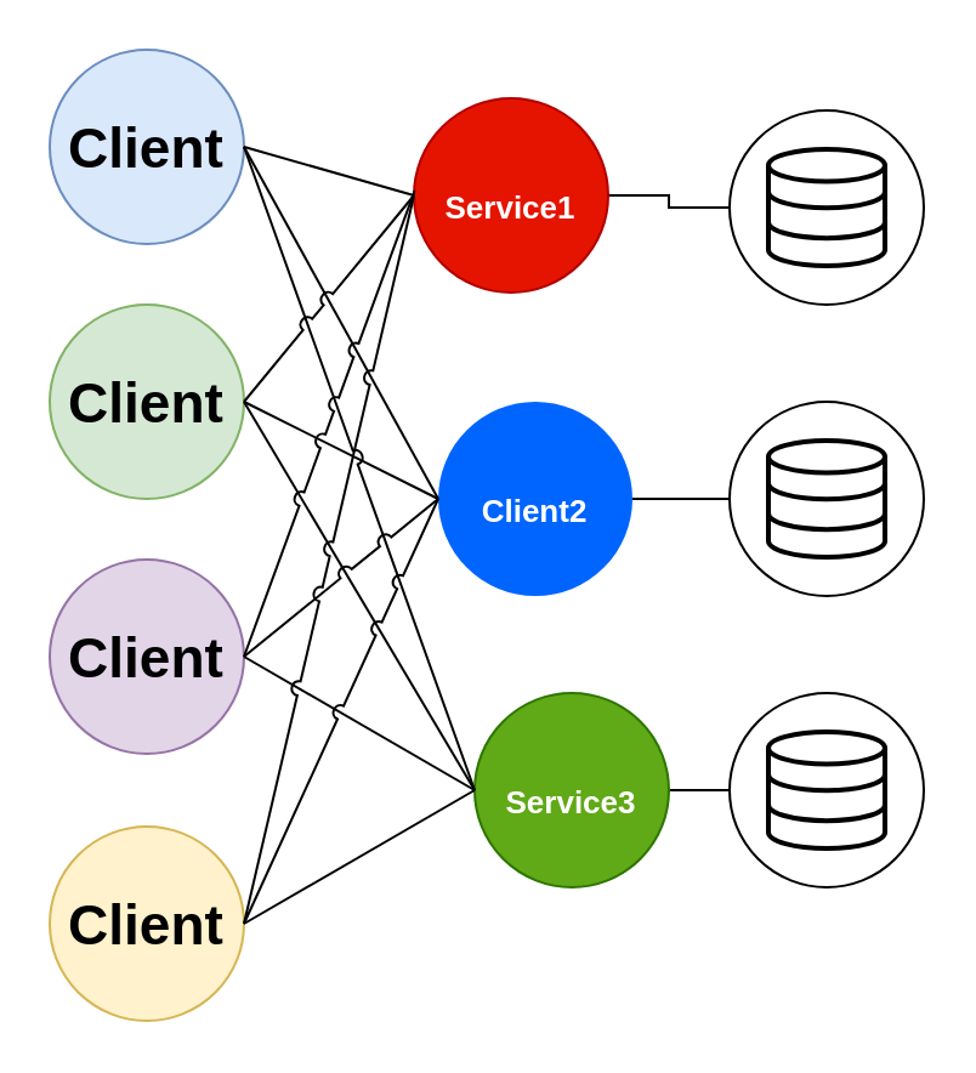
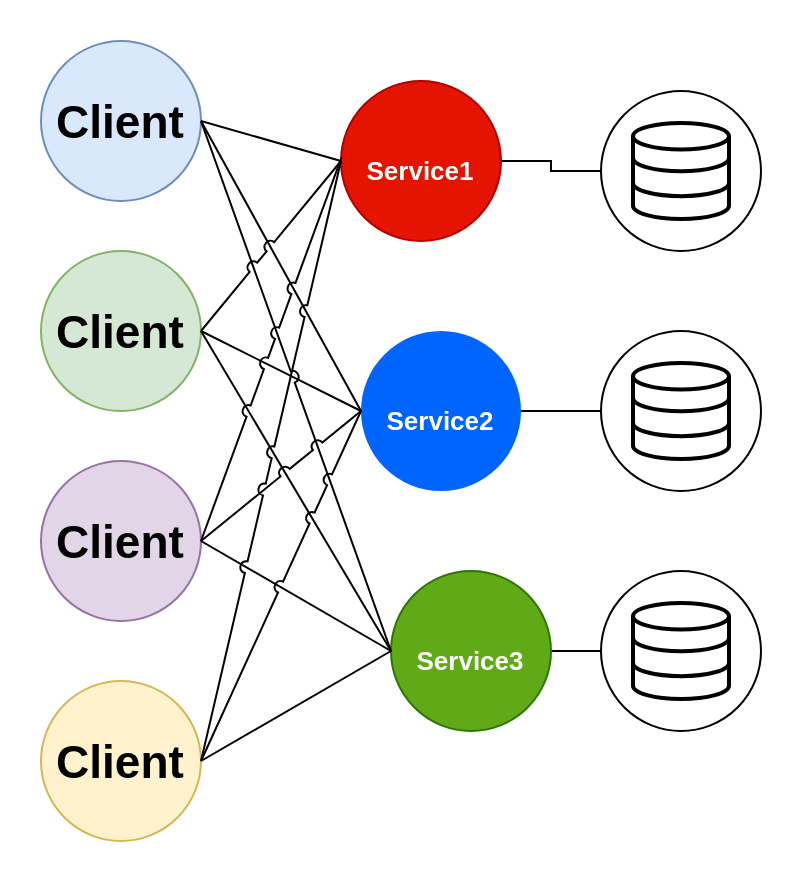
  <mxCell id="0" />
  <mxCell id="1" parent="0" />
  <mxCell id="2" value="" style="group" vertex="1" connectable="0" parent="1"><mxGeometry x="300" y="45" width="80" height="80" as="geometry" /></mxCell>
  <mxCell id="3" value="" style="html=1;verticalLabelPosition=bottom;align=center;labelBackgroundColor=#ffffff;verticalAlign=top;strokeWidth=2;strokeColor=#000000;shadow=0;dashed=0;shape=mxgraph.ios7.icons.data;" vertex="1" parent="2"><mxGeometry x="16" y="16" width="48" height="48" as="geometry" /></mxCell>
  <mxCell id="4" value="" style="shape=ellipse;html=1;dashed=0;whitespace=wrap;aspect=fixed;perimeter=ellipsePerimeter;fillColor=none;" vertex="1" parent="2"><mxGeometry width="80" height="80" as="geometry" /></mxCell>
  <mxCell id="5" value="" style="group" vertex="1" connectable="0" parent="1"><mxGeometry x="20" y="20" width="80" height="400" as="geometry" /></mxCell>
  <mxCell id="6" value="&lt;font style=&quot;font-size: 23px&quot;&gt;Client&lt;/font&gt;" style="shape=ellipse;fillColor=#dae8fc;strokeColor=#6c8ebf;align=center;verticalAlign=middle;whiteSpace=wrap;fontSize=25;fontStyle=1;html=1" vertex="1" parent="5"><mxGeometry width="80" height="80" as="geometry" /></mxCell>
  <mxCell id="7" value="&lt;font style=&quot;font-size: 23px&quot;&gt;Client&lt;/font&gt;" style="shape=ellipse;fillColor=#d5e8d4;strokeColor=#82b366;align=center;verticalAlign=middle;whiteSpace=wrap;fontSize=25;fontStyle=1;html=1" vertex="1" parent="5"><mxGeometry y="105" width="80" height="80" as="geometry" /></mxCell>
  <mxCell id="8" value="&lt;font style=&quot;font-size: 23px&quot;&gt;Client&lt;/font&gt;" style="shape=ellipse;fillColor=#e1d5e7;strokeColor=#9673a6;align=center;verticalAlign=middle;whiteSpace=wrap;fontSize=25;fontStyle=1;html=1" vertex="1" parent="5"><mxGeometry y="210" width="80" height="80" as="geometry" /></mxCell>
  <mxCell id="9" value="&lt;font style=&quot;font-size: 23px&quot;&gt;Client&lt;/font&gt;" style="shape=ellipse;fillColor=#fff2cc;strokeColor=#d6b656;align=center;verticalAlign=middle;whiteSpace=wrap;fontSize=25;fontStyle=1;html=1" vertex="1" parent="5"><mxGeometry y="320" width="80" height="80" as="geometry" /></mxCell>
  <mxCell id="10" style="edgeStyle=orthogonalEdgeStyle;rounded=0;orthogonalLoop=1;jettySize=auto;html=1;exitX=1;exitY=0.5;exitDx=0;exitDy=0;entryX=0;entryY=0.5;entryDx=0;entryDy=0;endArrow=none;endFill=0;" edge="1" parent="1" source="11" target="18"><mxGeometry relative="1" as="geometry" /></mxCell>
- <mxCell id="11" value="&lt;font style=&quot;font-size: 13px&quot;&gt;Client2&lt;/font&gt;" style="shape=ellipse;fillColor=#0065FF;strokeColor=none;fontColor=#ffffff;align=center;verticalAlign=middle;whiteSpace=wrap;fontSize=25;fontStyle=1;html=1" vertex="1" parent="1"><mxGeometry x="180" y="165" width="80" height="80" as="geometry" /></mxCell>
+ <mxCell id="11" value="&lt;font style=&quot;font-size: 13px&quot;&gt;Service2&lt;/font&gt;" style="shape=ellipse;fillColor=#0065FF;strokeColor=none;fontColor=#ffffff;align=center;verticalAlign=middle;whiteSpace=wrap;fontSize=25;fontStyle=1;html=1" vertex="1" parent="1"><mxGeometry x="180" y="165" width="80" height="80" as="geometry" /></mxCell>
  <mxCell id="12" style="edgeStyle=orthogonalEdgeStyle;rounded=0;orthogonalLoop=1;jettySize=auto;html=1;exitX=1;exitY=0.5;exitDx=0;exitDy=0;entryX=0;entryY=0.5;entryDx=0;entryDy=0;endArrow=none;endFill=0;" edge="1" parent="1" source="13" target="4"><mxGeometry relative="1" as="geometry" /></mxCell>
  <mxCell id="13" value="&lt;font style=&quot;font-size: 13px&quot;&gt;Service1&lt;/font&gt;" style="shape=ellipse;fillColor=#e51400;strokeColor=#B20000;fontColor=#ffffff;align=center;verticalAlign=middle;whiteSpace=wrap;fontSize=25;fontStyle=1;html=1" vertex="1" parent="1"><mxGeometry x="170" y="40" width="80" height="80" as="geometry" /></mxCell>
  <mxCell id="14" style="edgeStyle=orthogonalEdgeStyle;rounded=0;orthogonalLoop=1;jettySize=auto;html=1;exitX=1;exitY=0.5;exitDx=0;exitDy=0;endArrow=none;endFill=0;" edge="1" parent="1" source="15" target="21"><mxGeometry relative="1" as="geometry" /></mxCell>
  <mxCell id="15" value="&lt;span style=&quot;font-size: 13px&quot;&gt;Service3&lt;/span&gt;" style="shape=ellipse;fillColor=#60a917;strokeColor=#2D7600;fontColor=#ffffff;align=center;verticalAlign=middle;whiteSpace=wrap;fontSize=25;fontStyle=1;html=1" vertex="1" parent="1"><mxGeometry x="195" y="285" width="80" height="80" as="geometry" /></mxCell>
  <mxCell id="16" value="" style="group" vertex="1" connectable="0" parent="1"><mxGeometry x="300" y="165" width="80" height="80" as="geometry" /></mxCell>
  <mxCell id="17" value="" style="html=1;verticalLabelPosition=bottom;align=center;labelBackgroundColor=#ffffff;verticalAlign=top;strokeWidth=2;strokeColor=#000000;shadow=0;dashed=0;shape=mxgraph.ios7.icons.data;" vertex="1" parent="16"><mxGeometry x="16" y="16" width="48" height="48" as="geometry" /></mxCell>
  <mxCell id="18" value="" style="shape=ellipse;html=1;dashed=0;whitespace=wrap;aspect=fixed;perimeter=ellipsePerimeter;fillColor=none;" vertex="1" parent="16"><mxGeometry width="80" height="80" as="geometry" /></mxCell>
  <mxCell id="19" value="" style="group" vertex="1" connectable="0" parent="1"><mxGeometry x="300" y="285" width="80" height="80" as="geometry" /></mxCell>
  <mxCell id="20" value="" style="html=1;verticalLabelPosition=bottom;align=center;labelBackgroundColor=#ffffff;verticalAlign=top;strokeWidth=2;strokeColor=#000000;shadow=0;dashed=0;shape=mxgraph.ios7.icons.data;" vertex="1" parent="19"><mxGeometry x="16" y="16" width="48" height="48" as="geometry" /></mxCell>
  <mxCell id="21" value="" style="shape=ellipse;html=1;dashed=0;whitespace=wrap;aspect=fixed;perimeter=ellipsePerimeter;fillColor=none;" vertex="1" parent="19"><mxGeometry width="80" height="80" as="geometry" /></mxCell>
  <mxCell id="22" style="orthogonalLoop=1;jettySize=auto;html=1;exitX=1;exitY=0.5;exitDx=0;exitDy=0;endArrow=none;endFill=0;jumpStyle=sharp;comic=0;strokeColor=#000000;rounded=0;elbow=vertical;entryX=0;entryY=0.5;entryDx=0;entryDy=0;" edge="1" parent="1" source="7" target="11"><mxGeometry relative="1" as="geometry" /></mxCell>
  <mxCell id="23" style="edgeStyle=none;rounded=0;comic=0;jumpStyle=sharp;orthogonalLoop=1;jettySize=auto;html=1;exitX=1;exitY=0.5;exitDx=0;exitDy=0;entryX=0;entryY=0.5;entryDx=0;entryDy=0;endArrow=none;endFill=0;strokeColor=#000000;" edge="1" parent="1" source="6" target="13"><mxGeometry relative="1" as="geometry" /></mxCell>
  <mxCell id="24" style="edgeStyle=none;rounded=0;comic=0;jumpStyle=sharp;orthogonalLoop=1;jettySize=auto;html=1;exitX=1;exitY=0.5;exitDx=0;exitDy=0;entryX=0;entryY=0.5;entryDx=0;entryDy=0;endArrow=none;endFill=0;strokeColor=#000000;" edge="1" parent="1" source="6" target="11"><mxGeometry relative="1" as="geometry" /></mxCell>
  <mxCell id="25" style="edgeStyle=none;rounded=0;comic=0;jumpStyle=arc;orthogonalLoop=1;jettySize=auto;html=1;exitX=1;exitY=0.5;exitDx=0;exitDy=0;entryX=0;entryY=0.5;entryDx=0;entryDy=0;endArrow=none;endFill=0;strokeColor=#000000;" edge="1" parent="1" source="6" target="15"><mxGeometry relative="1" as="geometry" /></mxCell>
  <mxCell id="26" style="edgeStyle=none;rounded=0;comic=0;jumpStyle=arc;orthogonalLoop=1;jettySize=auto;html=1;exitX=1;exitY=0.5;exitDx=0;exitDy=0;entryX=0;entryY=0.5;entryDx=0;entryDy=0;endArrow=none;endFill=0;strokeColor=#000000;" edge="1" parent="1" source="7" target="13"><mxGeometry relative="1" as="geometry" /></mxCell>
  <mxCell id="27" style="edgeStyle=none;rounded=0;comic=0;jumpStyle=arc;orthogonalLoop=1;jettySize=auto;html=1;exitX=1;exitY=0.5;exitDx=0;exitDy=0;entryX=0;entryY=0.5;entryDx=0;entryDy=0;endArrow=none;endFill=0;strokeColor=#000000;" edge="1" parent="1" source="7" target="15"><mxGeometry relative="1" as="geometry" /></mxCell>
  <mxCell id="28" style="edgeStyle=none;rounded=0;comic=0;jumpStyle=arc;orthogonalLoop=1;jettySize=auto;html=1;exitX=1;exitY=0.5;exitDx=0;exitDy=0;entryX=0.004;entryY=0.475;entryDx=0;entryDy=0;entryPerimeter=0;endArrow=none;endFill=0;strokeColor=#000000;" edge="1" parent="1" source="8" target="13"><mxGeometry relative="1" as="geometry" /></mxCell>
  <mxCell id="29" style="edgeStyle=none;rounded=0;comic=0;jumpStyle=arc;orthogonalLoop=1;jettySize=auto;html=1;exitX=1;exitY=0.5;exitDx=0;exitDy=0;entryX=0;entryY=0.5;entryDx=0;entryDy=0;endArrow=none;endFill=0;strokeColor=#000000;" edge="1" parent="1" source="8" target="11"><mxGeometry relative="1" as="geometry" /></mxCell>
  <mxCell id="30" style="edgeStyle=none;rounded=0;comic=0;jumpStyle=arc;orthogonalLoop=1;jettySize=auto;html=1;exitX=1;exitY=0.5;exitDx=0;exitDy=0;entryX=0;entryY=0.5;entryDx=0;entryDy=0;endArrow=none;endFill=0;strokeColor=#000000;" edge="1" parent="1" source="9" target="15"><mxGeometry relative="1" as="geometry" /></mxCell>
  <mxCell id="31" style="edgeStyle=none;rounded=0;comic=0;jumpStyle=arc;orthogonalLoop=1;jettySize=auto;html=1;exitX=1;exitY=0.5;exitDx=0;exitDy=0;entryX=0;entryY=0.5;entryDx=0;entryDy=0;endArrow=none;endFill=0;strokeColor=#000000;" edge="1" parent="1" source="8" target="15"><mxGeometry relative="1" as="geometry" /></mxCell>
  <mxCell id="32" style="edgeStyle=none;rounded=0;comic=0;jumpStyle=arc;orthogonalLoop=1;jettySize=auto;html=1;exitX=1;exitY=0.5;exitDx=0;exitDy=0;entryX=0;entryY=0.5;entryDx=0;entryDy=0;endArrow=none;endFill=0;strokeColor=#000000;" edge="1" parent="1" source="9" target="11"><mxGeometry relative="1" as="geometry" /></mxCell>
  <mxCell id="33" style="edgeStyle=none;rounded=0;comic=0;jumpStyle=arc;orthogonalLoop=1;jettySize=auto;html=1;exitX=1;exitY=0.5;exitDx=0;exitDy=0;entryX=0;entryY=0.5;entryDx=0;entryDy=0;endArrow=none;endFill=0;strokeColor=#000000;" edge="1" parent="1" source="9" target="13"><mxGeometry relative="1" as="geometry" /></mxCell>
